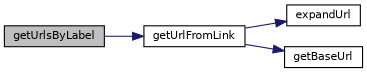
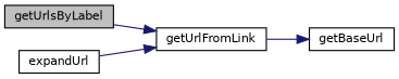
  digraph {
    rankdir=LR
    node [color=black fillcolor=white fontname=Helvetica fontsize=10 shape=record style=filled]
    edge [color=midnightblue fontname=Helvetica fontsize=10 labelfontname=Helvetica labelfontsize=10 style=solid]
    n1 [fillcolor=grey75 fontcolor=black height=0.2 label=getUrlsByLabel width=0.4]
    n2 [height=0.2 label=getUrlFromLink width=0.4]
    n3 [height=0.2 label=expandUrl width=0.4]
    n4 [height=0.2 label=getBaseUrl width=0.4]
    n1 -> n2
-   n2 -> n3
+   n3 -> n2
    n2 -> n4
  }
